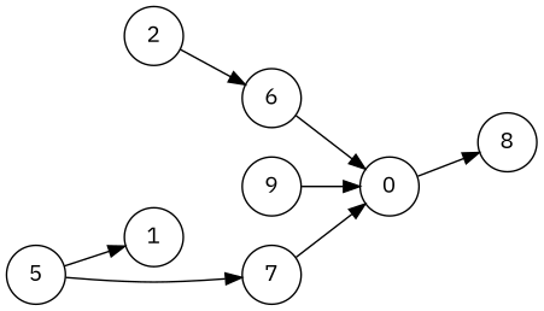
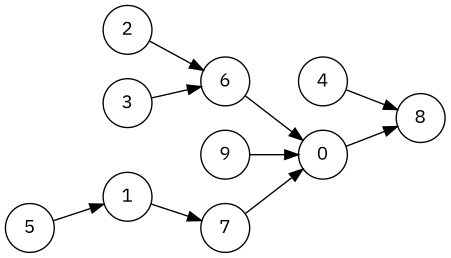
  digraph {
    fontname="IBM Plex Sans"
    rankdir=LR
    node [fontname="IBM Plex Sans" shape=circle]
    edge [fontname="IBM Plex Sans"]
    1
    7
    0
    8
    2
    6
+   3
+   4
    5
    9
-   5 -> 7
+   1 -> 7
    7 -> 0
    0 -> 8
    2 -> 6
    6 -> 0
+   3 -> 6
+   4 -> 8
    5 -> 1
    9 -> 0
  }
